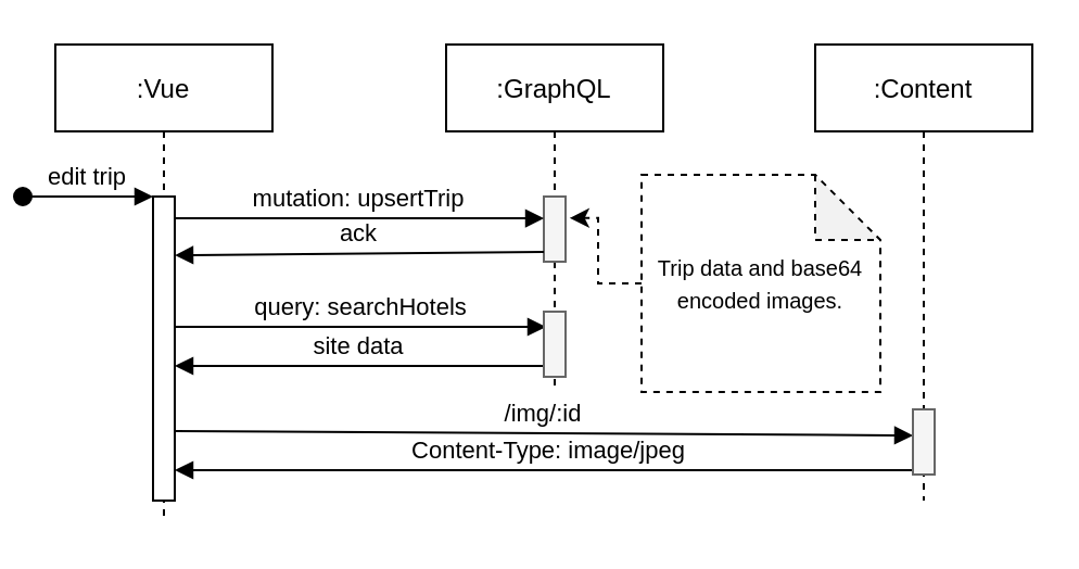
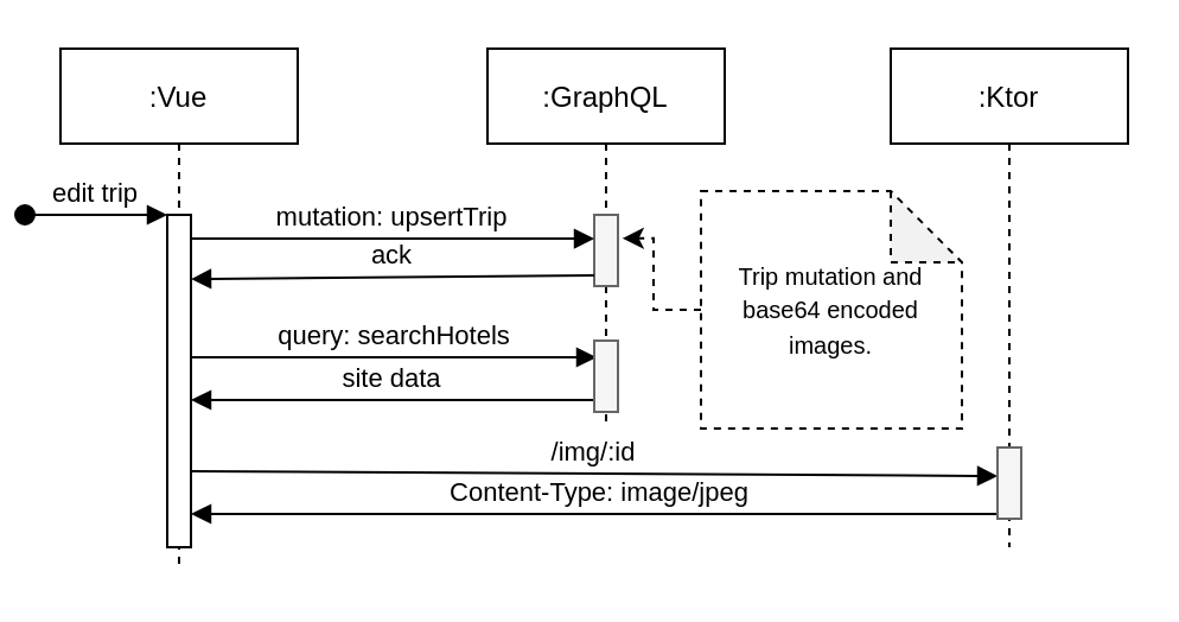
  <mxCell id="0" />
  <mxCell id="1" parent="0" />
  <mxCell id="2" value=":Vue" style="shape=umlLifeline;perimeter=lifelinePerimeter;container=1;collapsible=0;recursiveResize=0;rounded=0;shadow=0;strokeWidth=1;" parent="1" vertex="1"><mxGeometry x="20" y="20" width="100" height="220" as="geometry" /></mxCell>
  <mxCell id="3" value="" style="points=[];perimeter=orthogonalPerimeter;rounded=0;shadow=0;strokeWidth=1;" parent="2" vertex="1"><mxGeometry x="45" y="70" width="10" height="140" as="geometry" /></mxCell>
  <mxCell id="4" value="edit trip" style="verticalAlign=bottom;startArrow=oval;endArrow=block;startSize=8;shadow=0;strokeWidth=1;" parent="2" target="3" edge="1"><mxGeometry relative="1" as="geometry"><mxPoint x="-15" y="70" as="sourcePoint" /></mxGeometry></mxCell>
  <mxCell id="5" value="query: searchHotels" style="verticalAlign=bottom;endArrow=block;entryX=0;entryY=0;shadow=0;strokeWidth=1;" edge="1" parent="2"><mxGeometry relative="1" as="geometry"><mxPoint x="55" y="130" as="sourcePoint" /><mxPoint x="226" y="130" as="targetPoint" /></mxGeometry></mxCell>
  <mxCell id="6" value="site data" style="verticalAlign=bottom;endArrow=block;shadow=0;strokeWidth=1;" edge="1" parent="2"><mxGeometry relative="1" as="geometry"><mxPoint x="225" y="148" as="sourcePoint" /><mxPoint x="55" y="148" as="targetPoint" /></mxGeometry></mxCell>
  <mxCell id="7" value="/img/:id" style="verticalAlign=bottom;endArrow=block;entryX=0;entryY=0.4;shadow=0;strokeWidth=1;entryDx=0;entryDy=0;entryPerimeter=0;" edge="1" parent="2" target="15"><mxGeometry relative="1" as="geometry"><mxPoint x="55" y="178" as="sourcePoint" /><mxPoint x="226.0" y="178" as="targetPoint" /></mxGeometry></mxCell>
  <mxCell id="8" value="Content-Type: image/jpeg" style="verticalAlign=bottom;endArrow=block;shadow=0;strokeWidth=1;fontStyle=0" edge="1" parent="2" source="14"><mxGeometry relative="1" as="geometry"><mxPoint x="225" y="196" as="sourcePoint" /><mxPoint x="55" y="196" as="targetPoint" /></mxGeometry></mxCell>
  <mxCell id="9" value=":GraphQL" style="shape=umlLifeline;perimeter=lifelinePerimeter;container=1;collapsible=0;recursiveResize=0;rounded=0;shadow=0;strokeWidth=1;" parent="1" vertex="1"><mxGeometry x="200" y="20" width="100" height="160" as="geometry" /></mxCell>
  <mxCell id="10" value="" style="points=[];perimeter=orthogonalPerimeter;rounded=0;shadow=0;strokeWidth=1;fillColor=#f5f5f5;fontColor=#333333;strokeColor=#666666;" vertex="1" parent="9"><mxGeometry x="45" y="70" width="10" height="30" as="geometry" /></mxCell>
  <mxCell id="11" value="" style="points=[];perimeter=orthogonalPerimeter;rounded=0;shadow=0;strokeWidth=1;fillColor=#f5f5f5;fontColor=#333333;strokeColor=#666666;" vertex="1" parent="9"><mxGeometry x="45" y="123" width="10" height="30" as="geometry" /></mxCell>
  <mxCell id="12" value="mutation: upsertTrip" style="verticalAlign=bottom;endArrow=block;entryX=0.001;entryY=0.101;shadow=0;strokeWidth=1;entryDx=0;entryDy=0;entryPerimeter=0;" parent="1" source="3" edge="1"><mxGeometry relative="1" as="geometry"><mxPoint x="175" y="100" as="sourcePoint" /><mxPoint x="245.01" y="100.02" as="targetPoint" /></mxGeometry></mxCell>
  <mxCell id="13" value="ack" style="verticalAlign=bottom;endArrow=block;entryX=1;entryY=0.193;shadow=0;strokeWidth=1;entryDx=0;entryDy=0;entryPerimeter=0;" parent="1" target="3" edge="1"><mxGeometry relative="1" as="geometry"><mxPoint x="245" y="115.46" as="sourcePoint" /><mxPoint x="80" y="140" as="targetPoint" /></mxGeometry></mxCell>
- <mxCell id="14" value=":Content" style="shape=umlLifeline;perimeter=lifelinePerimeter;container=1;collapsible=0;recursiveResize=0;rounded=0;shadow=0;strokeWidth=1;" vertex="1" parent="1"><mxGeometry x="370" y="20" width="100" height="210" as="geometry" /></mxCell>
+ <mxCell id="14" value=":Ktor" style="shape=umlLifeline;perimeter=lifelinePerimeter;container=1;collapsible=0;recursiveResize=0;rounded=0;shadow=0;strokeWidth=1;" vertex="1" parent="1"><mxGeometry x="370" y="20" width="100" height="210" as="geometry" /></mxCell>
  <mxCell id="15" value="" style="points=[];perimeter=orthogonalPerimeter;rounded=0;shadow=0;strokeWidth=1;fillColor=#f5f5f5;fontColor=#333333;strokeColor=#666666;" vertex="1" parent="14"><mxGeometry x="45" y="168" width="10" height="30" as="geometry" /></mxCell>
  <mxCell id="16" style="edgeStyle=orthogonalEdgeStyle;rounded=0;orthogonalLoop=1;jettySize=auto;html=1;entryX=1.189;entryY=0.331;entryDx=0;entryDy=0;entryPerimeter=0;dashed=1;fontSize=10;" edge="1" parent="1" source="17" target="10"><mxGeometry relative="1" as="geometry" /></mxCell>
- <mxCell id="17" value="&lt;font style=&quot;font-size: 10px&quot;&gt;Trip data and base64 encoded images.&lt;/font&gt;" style="shape=note;whiteSpace=wrap;html=1;backgroundOutline=1;darkOpacity=0.05;dashed=1;" vertex="1" parent="1"><mxGeometry x="290" y="80" width="110" height="100" as="geometry" /></mxCell>
+ <mxCell id="17" value="&lt;font style=&quot;font-size: 10px&quot;&gt;Trip mutation and base64 encoded images.&lt;/font&gt;" style="shape=note;whiteSpace=wrap;html=1;backgroundOutline=1;darkOpacity=0.05;dashed=1;" vertex="1" parent="1"><mxGeometry x="290" y="80" width="110" height="100" as="geometry" /></mxCell>
